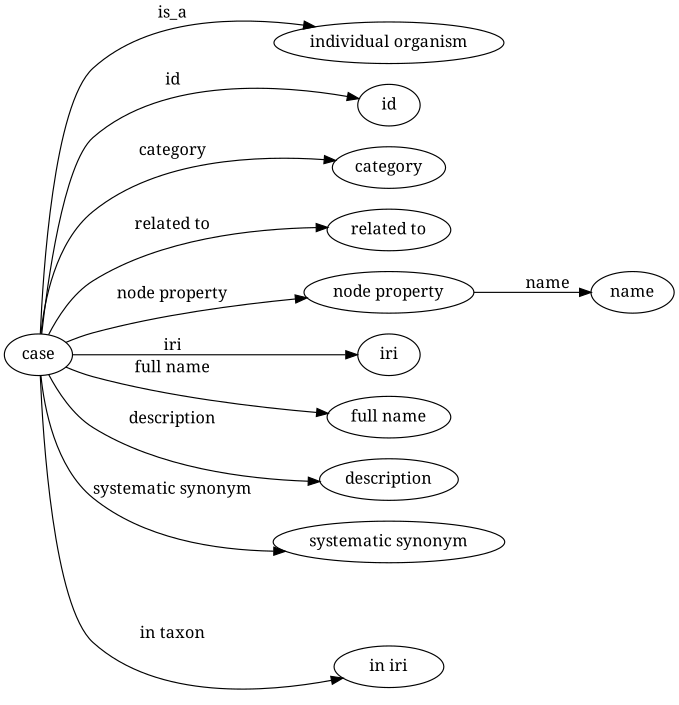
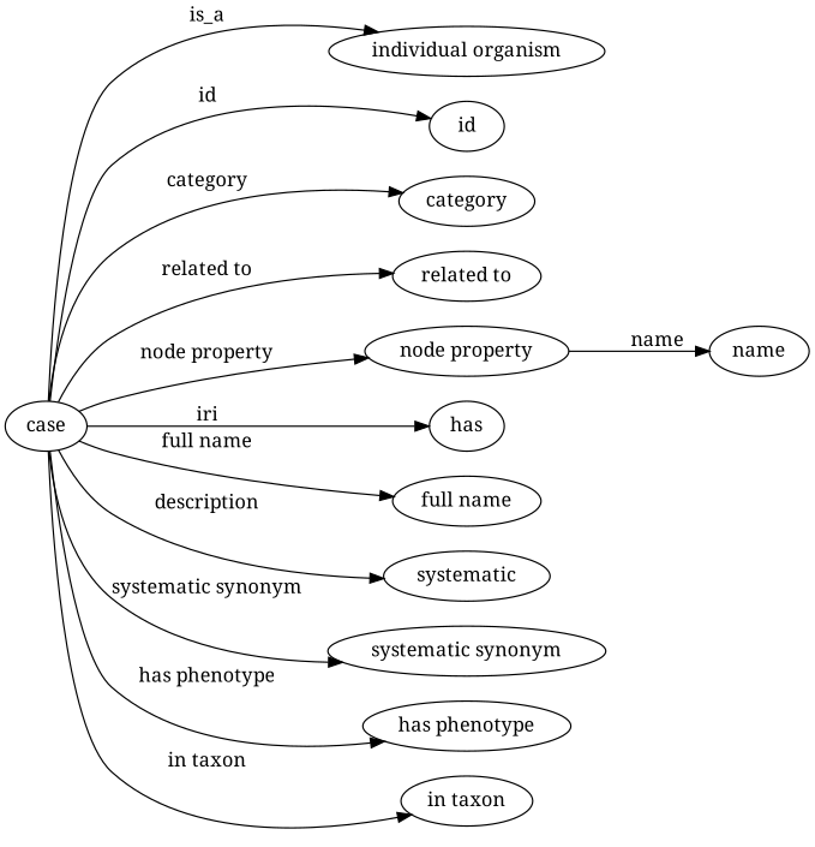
  digraph {
    fontname="Noto Serif"
    rankdir=LR
    node [fontname="Noto Serif" color=black]
    edge [fontname="Noto Serif" color=black style=solid]
    n1 [height=0.5 label=case width=0.75 color=""]
    "individual organism" [height=0.5 width=2.2482 color=""]
    id [height=0.5 width=0.75]
    category [height=0.5 width=0.75]
    "related to" [height=0.5 width=0.75]
    "node property" [height=0.5 width=0.75]
-   iri [height=0.5 width=0.75]
+   iri [height=0.5 width=0.75 label=has]
    "full name" [height=0.5 width=0.75]
-   description [height=0.5 width=0.75]
+   description [height=0.5 width=0.75 label=systematic]
    "systematic synonym" [height=0.5 width=0.75]
-   "in taxon" [height=0.5 width=0.75 label="in iri"]
+   "has phenotype" [height=0.5 width=0.75]
+   "in taxon" [height=0.5 width=0.75]
    name [height=0.5 width=0.75]
    n1 -> "individual organism" [label=is_a color="" style=""]
    n1 -> id [label=id]
    n1 -> category [label=category]
    n1 -> "related to" [label="related to"]
    n1 -> "node property" [label="node property"]
    n1 -> iri [label=iri]
    n1 -> "full name" [label="full name"]
    n1 -> description [label=description]
    n1 -> "systematic synonym" [label="systematic synonym"]
+   n1 -> "has phenotype" [label="has phenotype"]
    n1 -> "in taxon" [label="in taxon"]
    "node property" -> name [label=name]
  }
